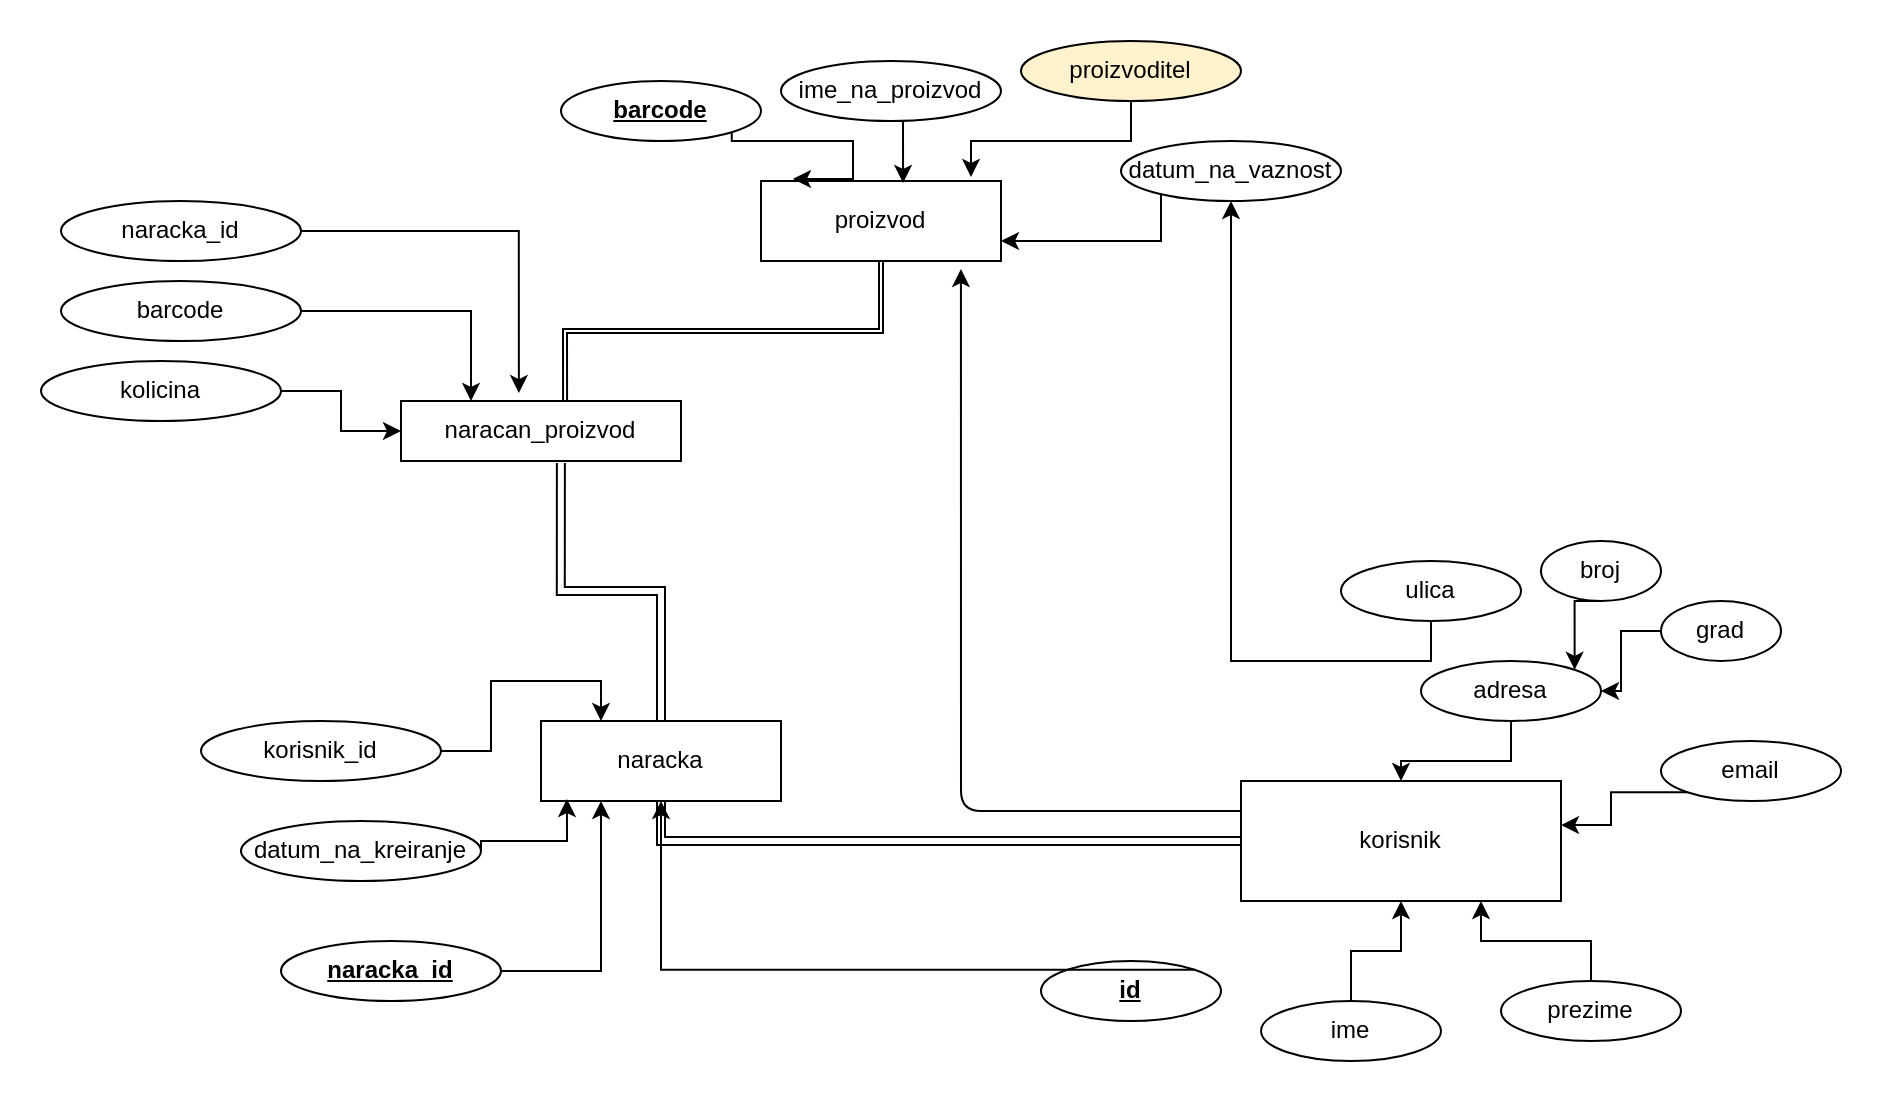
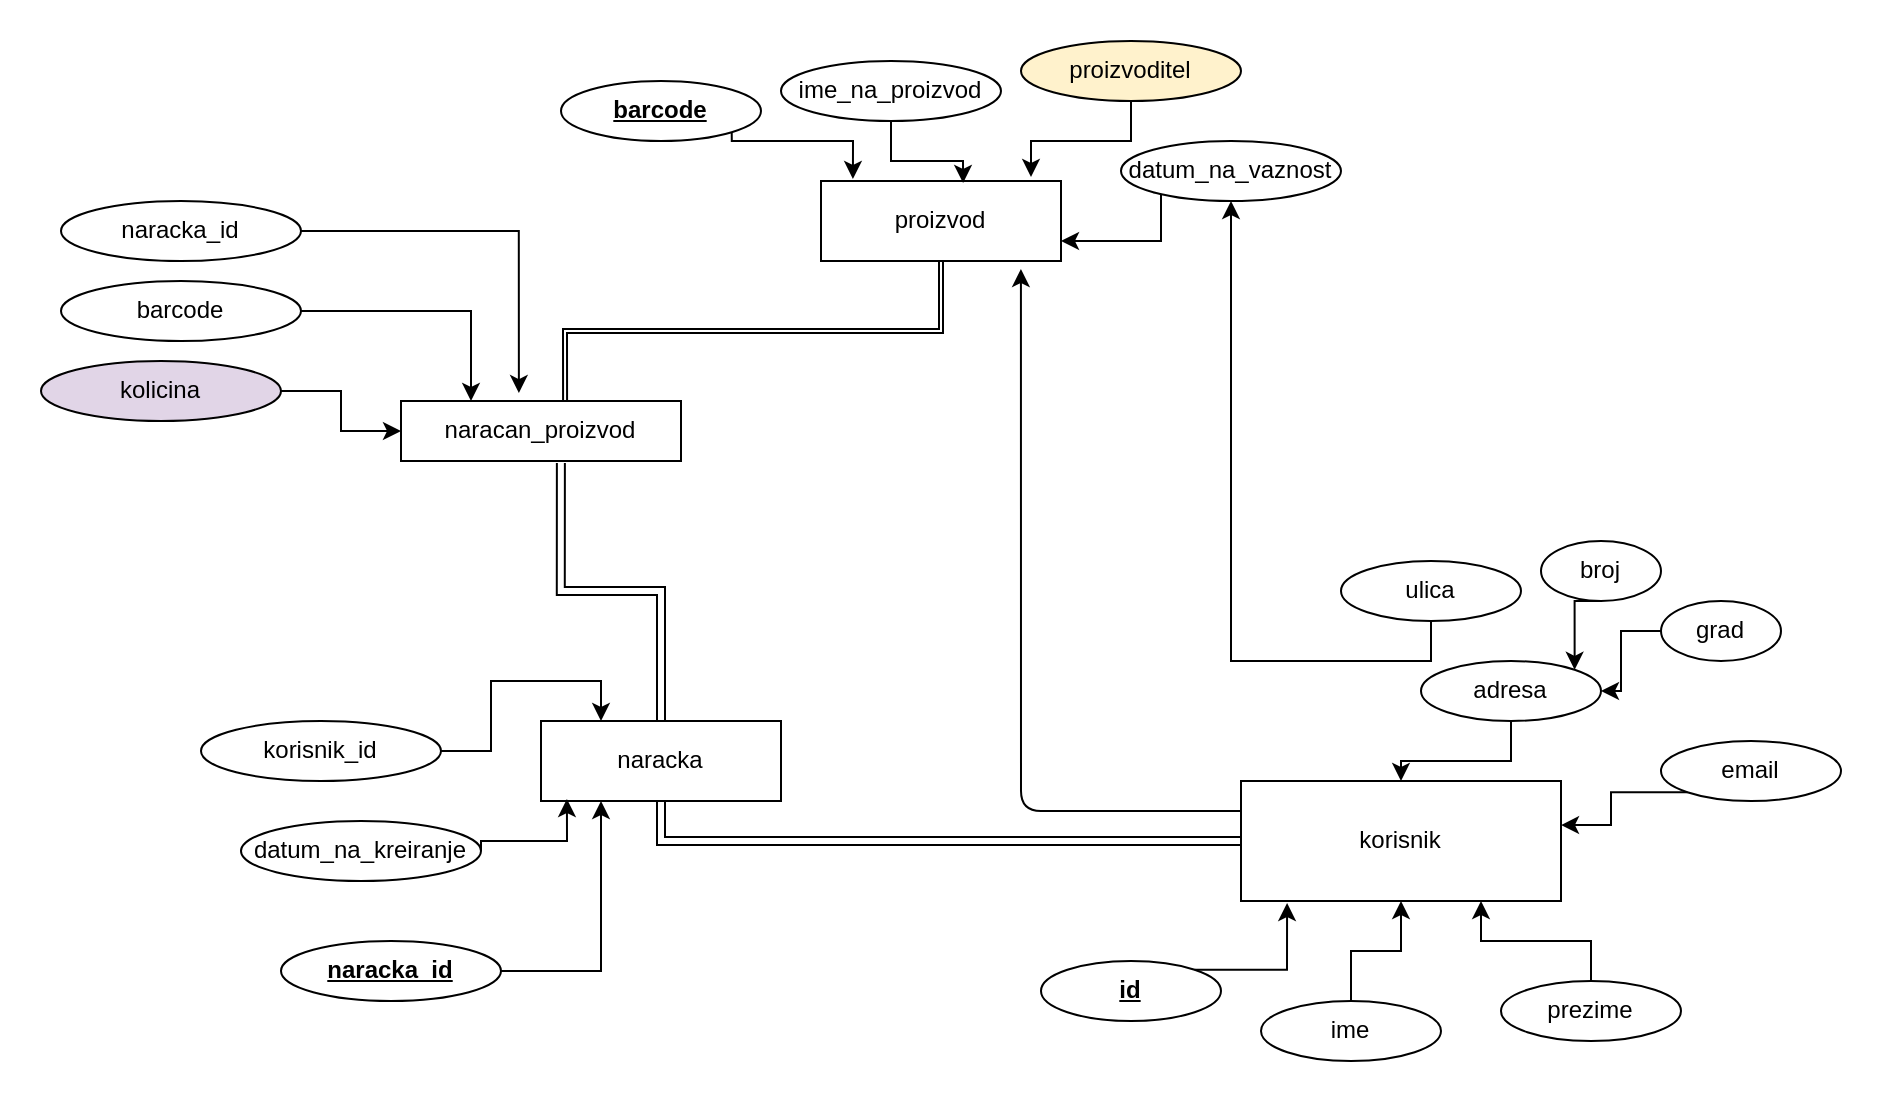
  <mxCell id="0" />
  <mxCell id="1" parent="0" />
  <mxCell id="2" style="edgeStyle=orthogonalEdgeStyle;rounded=0;orthogonalLoop=1;jettySize=auto;html=1;exitX=0;exitY=0.5;exitDx=0;exitDy=0;entryX=0.5;entryY=1;entryDx=0;entryDy=0;endArrow=classic;endFill=1;startArrow=none;startFill=0;shadow=0;flowAnimation=0;curved=0;shape=link;" edge="1" parent="1" source="3" target="26"><mxGeometry relative="1" as="geometry" /></mxCell>
  <mxCell id="3" value="korisnik" style="rounded=0;whiteSpace=wrap;html=1;" vertex="1" parent="1"><mxGeometry x="620" y="390" width="160" height="60" as="geometry" /></mxCell>
  <mxCell id="4" value="&lt;u&gt;&lt;b&gt;id&lt;/b&gt;&lt;/u&gt;" style="ellipse;whiteSpace=wrap;html=1;" vertex="1" parent="1"><mxGeometry x="520" y="480" width="90" height="30" as="geometry" /></mxCell>
  <mxCell id="5" style="edgeStyle=orthogonalEdgeStyle;rounded=0;orthogonalLoop=1;jettySize=auto;html=1;exitX=0.5;exitY=0;exitDx=0;exitDy=0;entryX=0.5;entryY=1;entryDx=0;entryDy=0;" edge="1" parent="1" source="6" target="3"><mxGeometry relative="1" as="geometry" /></mxCell>
  <mxCell id="6" value="ime" style="ellipse;whiteSpace=wrap;html=1;" vertex="1" parent="1"><mxGeometry x="630" y="500" width="90" height="30" as="geometry" /></mxCell>
  <mxCell id="7" style="edgeStyle=orthogonalEdgeStyle;rounded=0;orthogonalLoop=1;jettySize=auto;html=1;exitX=0.5;exitY=0;exitDx=0;exitDy=0;entryX=0.75;entryY=1;entryDx=0;entryDy=0;" edge="1" parent="1" source="8" target="3"><mxGeometry relative="1" as="geometry" /></mxCell>
  <mxCell id="8" value="prezime" style="ellipse;whiteSpace=wrap;html=1;" vertex="1" parent="1"><mxGeometry x="750" y="490" width="90" height="30" as="geometry" /></mxCell>
  <mxCell id="9" value="email" style="ellipse;whiteSpace=wrap;html=1;" vertex="1" parent="1"><mxGeometry x="830" y="370" width="90" height="30" as="geometry" /></mxCell>
  <mxCell id="10" style="edgeStyle=orthogonalEdgeStyle;rounded=0;orthogonalLoop=1;jettySize=auto;html=1;exitX=0.5;exitY=1;exitDx=0;exitDy=0;entryX=0.5;entryY=0;entryDx=0;entryDy=0;" edge="1" parent="1" source="11" target="3"><mxGeometry relative="1" as="geometry" /></mxCell>
  <mxCell id="11" value="adresa" style="ellipse;whiteSpace=wrap;html=1;" vertex="1" parent="1"><mxGeometry x="710" y="330" width="90" height="30" as="geometry" /></mxCell>
  <mxCell id="12" style="edgeStyle=orthogonalEdgeStyle;rounded=0;orthogonalLoop=1;jettySize=auto;html=1;exitX=0.5;exitY=1;exitDx=0;exitDy=0;" edge="1" parent="1" source="13" target="25"><mxGeometry relative="1" as="geometry" /></mxCell>
  <mxCell id="13" value="ulica" style="ellipse;whiteSpace=wrap;html=1;" vertex="1" parent="1"><mxGeometry x="670" y="280" width="90" height="30" as="geometry" /></mxCell>
  <mxCell id="14" style="edgeStyle=orthogonalEdgeStyle;rounded=0;orthogonalLoop=1;jettySize=auto;html=1;exitX=0.5;exitY=1;exitDx=0;exitDy=0;entryX=1;entryY=0;entryDx=0;entryDy=0;" edge="1" parent="1" source="15" target="11"><mxGeometry relative="1" as="geometry" /></mxCell>
  <mxCell id="15" value="broj" style="ellipse;whiteSpace=wrap;html=1;" vertex="1" parent="1"><mxGeometry x="770" y="270" width="60" height="30" as="geometry" /></mxCell>
  <mxCell id="16" style="edgeStyle=orthogonalEdgeStyle;rounded=0;orthogonalLoop=1;jettySize=auto;html=1;exitX=0;exitY=0.5;exitDx=0;exitDy=0;entryX=1;entryY=0.5;entryDx=0;entryDy=0;" edge="1" parent="1" source="17" target="11"><mxGeometry relative="1" as="geometry" /></mxCell>
  <mxCell id="17" value="grad" style="ellipse;whiteSpace=wrap;html=1;" vertex="1" parent="1"><mxGeometry x="830" y="300" width="60" height="30" as="geometry" /></mxCell>
  <mxCell id="18" style="edgeStyle=orthogonalEdgeStyle;rounded=0;orthogonalLoop=1;jettySize=auto;html=1;exitX=0;exitY=1;exitDx=0;exitDy=0;entryX=1;entryY=0.367;entryDx=0;entryDy=0;entryPerimeter=0;" edge="1" parent="1" source="9" target="3"><mxGeometry relative="1" as="geometry" /></mxCell>
- <mxCell id="19" style="edgeStyle=orthogonalEdgeStyle;rounded=0;orthogonalLoop=1;jettySize=auto;html=1;exitX=1;exitY=0;exitDx=0;exitDy=0;" edge="1" parent="1" source="4" target="26"><mxGeometry relative="1" as="geometry" /></mxCell>
- <mxCell id="20" value="proizvod" style="rounded=0;whiteSpace=wrap;html=1;" vertex="1" parent="1"><mxGeometry x="380" y="90" width="120" height="40" as="geometry" /></mxCell>
+ <mxCell id="19" style="edgeStyle=orthogonalEdgeStyle;rounded=0;orthogonalLoop=1;jettySize=auto;html=1;exitX=1;exitY=0;exitDx=0;exitDy=0;entryX=0.144;entryY=1.017;entryDx=0;entryDy=0;entryPerimeter=0;" edge="1" parent="1" source="4" target="3"><mxGeometry relative="1" as="geometry" /></mxCell>
+ <mxCell id="20" value="proizvod" style="rounded=0;whiteSpace=wrap;html=1;" vertex="1" parent="1"><mxGeometry x="410" y="90" width="120" height="40" as="geometry" /></mxCell>
  <mxCell id="21" value="&lt;u&gt;&lt;b&gt;barcode&lt;/b&gt;&lt;/u&gt;" style="ellipse;whiteSpace=wrap;html=1;" vertex="1" parent="1"><mxGeometry x="280" y="40" width="100" height="30" as="geometry" /></mxCell>
  <mxCell id="22" value="ime_na_proizvod" style="ellipse;whiteSpace=wrap;html=1;" vertex="1" parent="1"><mxGeometry x="390" y="30" width="110" height="30" as="geometry" /></mxCell>
  <mxCell id="23" value="proizvoditel" style="ellipse;whiteSpace=wrap;html=1;fillColor=#fff2cc;" vertex="1" parent="1"><mxGeometry x="510" y="20" width="110" height="30" as="geometry" /></mxCell>
  <mxCell id="24" style="edgeStyle=orthogonalEdgeStyle;rounded=0;orthogonalLoop=1;jettySize=auto;html=1;exitX=0;exitY=1;exitDx=0;exitDy=0;entryX=1;entryY=0.75;entryDx=0;entryDy=0;" edge="1" parent="1" source="25" target="20"><mxGeometry relative="1" as="geometry"><Array as="points"><mxPoint x="580" y="96" /><mxPoint x="580" y="120" /></Array></mxGeometry></mxCell>
  <mxCell id="25" value="datum_na_vaznost" style="ellipse;whiteSpace=wrap;html=1;" vertex="1" parent="1"><mxGeometry x="560" y="70" width="110" height="30" as="geometry" /></mxCell>
  <mxCell id="26" value="naracka" style="rounded=0;whiteSpace=wrap;html=1;" vertex="1" parent="1"><mxGeometry x="270" y="360" width="120" height="40" as="geometry" /></mxCell>
  <mxCell id="27" style="edgeStyle=orthogonalEdgeStyle;rounded=0;orthogonalLoop=1;jettySize=auto;html=1;exitX=1;exitY=0.5;exitDx=0;exitDy=0;entryX=0.25;entryY=1;entryDx=0;entryDy=0;" edge="1" parent="1" source="28" target="26"><mxGeometry relative="1" as="geometry" /></mxCell>
  <mxCell id="28" value="&lt;u&gt;&lt;b&gt;naracka_id&lt;/b&gt;&lt;/u&gt;" style="ellipse;whiteSpace=wrap;html=1;" vertex="1" parent="1"><mxGeometry x="140" y="470" width="110" height="30" as="geometry" /></mxCell>
  <mxCell id="29" value="datum_na_kreiranje" style="ellipse;whiteSpace=wrap;html=1;" vertex="1" parent="1"><mxGeometry x="120" y="410" width="120" height="30" as="geometry" /></mxCell>
  <mxCell id="30" style="edgeStyle=orthogonalEdgeStyle;rounded=0;orthogonalLoop=1;jettySize=auto;html=1;exitX=1;exitY=0.5;exitDx=0;exitDy=0;entryX=0.25;entryY=0;entryDx=0;entryDy=0;" edge="1" parent="1" source="31" target="26"><mxGeometry relative="1" as="geometry" /></mxCell>
  <mxCell id="31" value="korisnik_id" style="ellipse;whiteSpace=wrap;html=1;" vertex="1" parent="1"><mxGeometry x="100" y="360" width="120" height="30" as="geometry" /></mxCell>
  <mxCell id="32" style="edgeStyle=orthogonalEdgeStyle;rounded=0;orthogonalLoop=1;jettySize=auto;html=1;exitX=0.5;exitY=1;exitDx=0;exitDy=0;entryX=0.875;entryY=-0.05;entryDx=0;entryDy=0;entryPerimeter=0;" edge="1" parent="1" source="23" target="20"><mxGeometry relative="1" as="geometry" /></mxCell>
  <mxCell id="33" style="edgeStyle=orthogonalEdgeStyle;rounded=0;orthogonalLoop=1;jettySize=auto;html=1;exitX=0.5;exitY=1;exitDx=0;exitDy=0;entryX=0.592;entryY=0.025;entryDx=0;entryDy=0;entryPerimeter=0;" edge="1" parent="1" source="22" target="20"><mxGeometry relative="1" as="geometry" /></mxCell>
  <mxCell id="34" style="edgeStyle=orthogonalEdgeStyle;rounded=0;orthogonalLoop=1;jettySize=auto;html=1;exitX=1;exitY=1;exitDx=0;exitDy=0;entryX=0.133;entryY=-0.025;entryDx=0;entryDy=0;entryPerimeter=0;" edge="1" parent="1" source="21" target="20"><mxGeometry relative="1" as="geometry"><Array as="points"><mxPoint x="365" y="70" /><mxPoint x="426" y="70" /></Array></mxGeometry></mxCell>
  <mxCell id="35" style="edgeStyle=orthogonalEdgeStyle;rounded=1;orthogonalLoop=1;jettySize=auto;html=1;exitX=0;exitY=0.25;exitDx=0;exitDy=0;entryX=0.833;entryY=1.1;entryDx=0;entryDy=0;entryPerimeter=0;strokeColor=default;curved=0;endArrow=classic;endFill=1;strokeWidth=1;startArrow=none;startFill=0;verticalAlign=middle;horizontal=0;" edge="1" parent="1" source="3" target="20"><mxGeometry relative="1" as="geometry" /></mxCell>
  <mxCell id="36" style="edgeStyle=orthogonalEdgeStyle;rounded=0;orthogonalLoop=1;jettySize=auto;html=1;exitX=1;exitY=0.5;exitDx=0;exitDy=0;entryX=0.108;entryY=0.975;entryDx=0;entryDy=0;entryPerimeter=0;" edge="1" parent="1" source="29" target="26"><mxGeometry relative="1" as="geometry"><Array as="points"><mxPoint x="240" y="420" /><mxPoint x="283" y="420" /></Array></mxGeometry></mxCell>
  <mxCell id="37" value="naracan_proizvod" style="rounded=0;whiteSpace=wrap;html=1;" vertex="1" parent="1"><mxGeometry x="200" y="200" width="140" height="30" as="geometry" /></mxCell>
  <mxCell id="38" value="naracka_id" style="ellipse;whiteSpace=wrap;html=1;" vertex="1" parent="1"><mxGeometry x="30" y="100" width="120" height="30" as="geometry" /></mxCell>
  <mxCell id="39" style="edgeStyle=orthogonalEdgeStyle;rounded=0;orthogonalLoop=1;jettySize=auto;html=1;exitX=1;exitY=0.5;exitDx=0;exitDy=0;entryX=0.25;entryY=0;entryDx=0;entryDy=0;" edge="1" parent="1" source="40" target="37"><mxGeometry relative="1" as="geometry" /></mxCell>
  <mxCell id="40" value="barcode" style="ellipse;whiteSpace=wrap;html=1;" vertex="1" parent="1"><mxGeometry x="30" y="140" width="120" height="30" as="geometry" /></mxCell>
  <mxCell id="41" style="edgeStyle=orthogonalEdgeStyle;rounded=0;orthogonalLoop=1;jettySize=auto;html=1;exitX=1;exitY=0.5;exitDx=0;exitDy=0;entryX=0;entryY=0.5;entryDx=0;entryDy=0;" edge="1" parent="1" source="42" target="37"><mxGeometry relative="1" as="geometry" /></mxCell>
- <mxCell id="42" value="kolicina" style="ellipse;whiteSpace=wrap;html=1;" vertex="1" parent="1"><mxGeometry x="20" y="180" width="120" height="30" as="geometry" /></mxCell>
+ <mxCell id="42" value="kolicina" style="ellipse;whiteSpace=wrap;html=1;fillColor=#e1d5e7;" vertex="1" parent="1"><mxGeometry x="20" y="180" width="120" height="30" as="geometry" /></mxCell>
  <mxCell id="43" style="edgeStyle=orthogonalEdgeStyle;rounded=0;orthogonalLoop=1;jettySize=auto;html=1;exitX=1;exitY=0.5;exitDx=0;exitDy=0;entryX=0.421;entryY=-0.133;entryDx=0;entryDy=0;entryPerimeter=0;" edge="1" parent="1" source="38" target="37"><mxGeometry relative="1" as="geometry" /></mxCell>
  <mxCell id="44" style="edgeStyle=orthogonalEdgeStyle;rounded=0;orthogonalLoop=1;jettySize=auto;html=1;exitX=0.5;exitY=0;exitDx=0;exitDy=0;entryX=0.571;entryY=1.033;entryDx=0;entryDy=0;entryPerimeter=0;shape=link;" edge="1" parent="1" source="26" target="37"><mxGeometry relative="1" as="geometry" /></mxCell>
  <mxCell id="45" style="edgeStyle=orthogonalEdgeStyle;rounded=0;orthogonalLoop=1;jettySize=auto;html=1;exitX=0.5;exitY=1;exitDx=0;exitDy=0;entryX=0.586;entryY=0;entryDx=0;entryDy=0;entryPerimeter=0;shape=link;width=-2;" edge="1" parent="1" source="20" target="37"><mxGeometry relative="1" as="geometry" /></mxCell>
